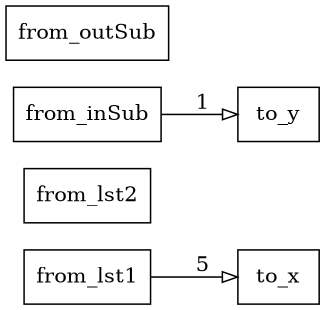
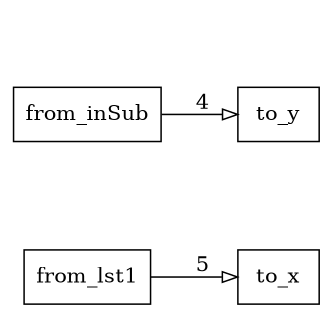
  digraph {
    rankdir=LR
    node [fillcolor=white shape=box style=filled]
    edge [arrowhead=onormal]
    n1 [label=<from_lst1>]
    n2 [label=<to_x>]
-   n3 [label=<from_lst2>]
    n4 [label=<from_inSub>]
    n5 [label=<to_y>]
-   n6 [label=<from_outSub>]
    n1 -> n2 [label=5]
-   n4 -> n5 [label=1]
+   n4 -> n5 [label=4]
  }
